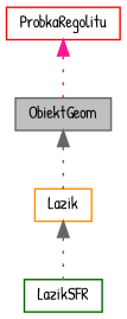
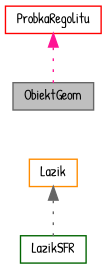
  digraph {
    fontname="Patrick Hand"
    node [fillcolor=white fontname="Patrick Hand" fontsize=10 shape=record style=filled]
    edge [color=gray40 dir=back fontname="Patrick Hand" fontsize=10 labelfontname=Helvetica labelfontsize=10 style=dotted]
    n1 [color=gray40 fillcolor=grey75 fontcolor=black height=0.2 label=ObiektGeom width=0.4]
    n2 [color=darkorange height=0.2 label=Lazik width=0.4]
    n3 [color=darkgreen height=0.2 label=LazikSFR width=0.4]
    n4 [color=red height=0.2 label=ProbkaRegolitu width=0.4]
-   n1 -> n2
    n2 -> n3
    n4 -> n1 [color=deeppink]
  }
